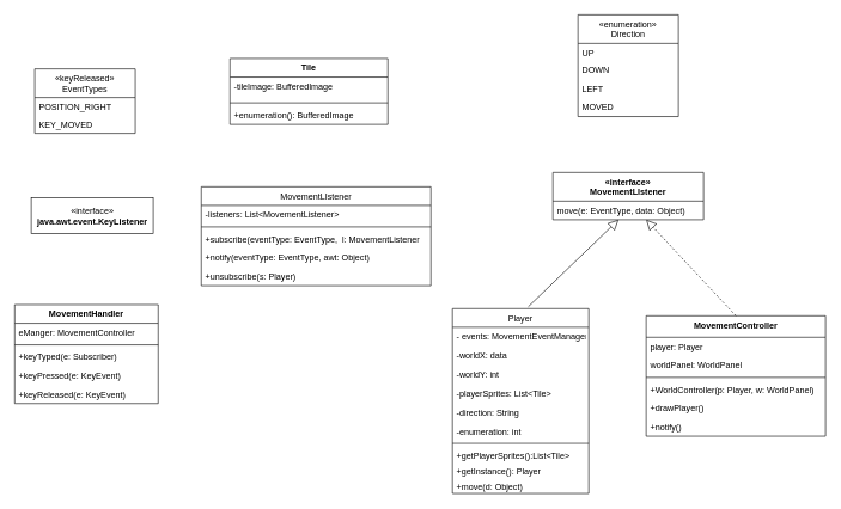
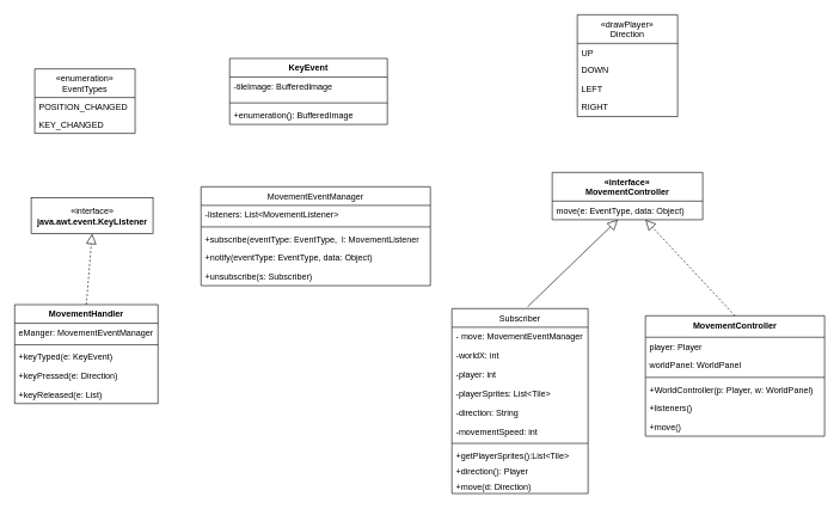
  <mxCell id="0" />
  <mxCell id="1" parent="0" />
- <mxCell id="2" value="Player" style="swimlane;fontStyle=0;childLayout=stackLayout;horizontal=1;startSize=26;fillColor=none;horizontalStack=0;resizeParent=1;resizeParentMax=0;resizeLast=0;collapsible=1;marginBottom=0;" parent="1" vertex="1"><mxGeometry x="630" y="430" width="190" height="258" as="geometry" /></mxCell>
- <mxCell id="3" value="- events: MovementEventManager" style="text;strokeColor=none;fillColor=none;align=left;verticalAlign=top;spacingLeft=4;spacingRight=4;overflow=hidden;rotatable=0;points=[[0,0.5],[1,0.5]];portConstraint=eastwest;" vertex="1" parent="2"><mxGeometry y="26" width="190" height="26" as="geometry" /></mxCell>
- <mxCell id="4" value="-worldX: data&#10;" style="text;strokeColor=none;fillColor=none;align=left;verticalAlign=top;spacingLeft=4;spacingRight=4;overflow=hidden;rotatable=0;points=[[0,0.5],[1,0.5]];portConstraint=eastwest;" parent="2" vertex="1"><mxGeometry y="52" width="190" height="26" as="geometry" /></mxCell>
- <mxCell id="5" value="-worldY: int" style="text;strokeColor=none;fillColor=none;align=left;verticalAlign=top;spacingLeft=4;spacingRight=4;overflow=hidden;rotatable=0;points=[[0,0.5],[1,0.5]];portConstraint=eastwest;" parent="2" vertex="1"><mxGeometry y="78" width="190" height="28" as="geometry" /></mxCell>
+ <mxCell id="2" value="Subscriber" style="swimlane;fontStyle=0;childLayout=stackLayout;horizontal=1;startSize=26;fillColor=none;horizontalStack=0;resizeParent=1;resizeParentMax=0;resizeLast=0;collapsible=1;marginBottom=0;" parent="1" vertex="1"><mxGeometry x="630" y="430" width="190" height="258" as="geometry" /></mxCell>
+ <mxCell id="3" value="- move: MovementEventManager" style="text;strokeColor=none;fillColor=none;align=left;verticalAlign=top;spacingLeft=4;spacingRight=4;overflow=hidden;rotatable=0;points=[[0,0.5],[1,0.5]];portConstraint=eastwest;" vertex="1" parent="2"><mxGeometry y="26" width="190" height="26" as="geometry" /></mxCell>
+ <mxCell id="4" value="-worldX: int&#10;" style="text;strokeColor=none;fillColor=none;align=left;verticalAlign=top;spacingLeft=4;spacingRight=4;overflow=hidden;rotatable=0;points=[[0,0.5],[1,0.5]];portConstraint=eastwest;" parent="2" vertex="1"><mxGeometry y="52" width="190" height="26" as="geometry" /></mxCell>
+ <mxCell id="5" value="-player: int" style="text;strokeColor=none;fillColor=none;align=left;verticalAlign=top;spacingLeft=4;spacingRight=4;overflow=hidden;rotatable=0;points=[[0,0.5],[1,0.5]];portConstraint=eastwest;" parent="2" vertex="1"><mxGeometry y="78" width="190" height="28" as="geometry" /></mxCell>
  <mxCell id="6" value="-playerSprites: List&lt;Tile&gt;" style="text;strokeColor=none;fillColor=none;align=left;verticalAlign=top;spacingLeft=4;spacingRight=4;overflow=hidden;rotatable=0;points=[[0,0.5],[1,0.5]];portConstraint=eastwest;" parent="2" vertex="1"><mxGeometry y="106" width="190" height="26" as="geometry" /></mxCell>
  <mxCell id="7" value="-direction: String" style="text;strokeColor=none;fillColor=none;align=left;verticalAlign=top;spacingLeft=4;spacingRight=4;overflow=hidden;rotatable=0;points=[[0,0.5],[1,0.5]];portConstraint=eastwest;" parent="2" vertex="1"><mxGeometry y="132" width="190" height="26" as="geometry" /></mxCell>
- <mxCell id="8" value="-enumeration: int" style="text;strokeColor=none;fillColor=none;align=left;verticalAlign=top;spacingLeft=4;spacingRight=4;overflow=hidden;rotatable=0;points=[[0,0.5],[1,0.5]];portConstraint=eastwest;" parent="2" vertex="1"><mxGeometry y="158" width="190" height="26" as="geometry" /></mxCell>
+ <mxCell id="8" value="-movementSpeed: int" style="text;strokeColor=none;fillColor=none;align=left;verticalAlign=top;spacingLeft=4;spacingRight=4;overflow=hidden;rotatable=0;points=[[0,0.5],[1,0.5]];portConstraint=eastwest;" parent="2" vertex="1"><mxGeometry y="158" width="190" height="26" as="geometry" /></mxCell>
  <mxCell id="9" value="" style="line;strokeWidth=1;fillColor=none;align=left;verticalAlign=middle;spacingTop=-1;spacingLeft=3;spacingRight=3;rotatable=0;labelPosition=right;points=[];portConstraint=eastwest;strokeColor=inherit;" parent="2" vertex="1"><mxGeometry y="184" width="190" height="8" as="geometry" /></mxCell>
  <mxCell id="10" value="+getPlayerSprites():List&lt;Tile&gt;&#10;" style="text;strokeColor=none;fillColor=none;align=left;verticalAlign=top;spacingLeft=4;spacingRight=4;overflow=hidden;rotatable=0;points=[[0,0.5],[1,0.5]];portConstraint=eastwest;" parent="2" vertex="1"><mxGeometry y="192" width="190" height="22" as="geometry" /></mxCell>
- <mxCell id="11" value="+getInstance(): Player" style="text;strokeColor=none;fillColor=none;align=left;verticalAlign=top;spacingLeft=4;spacingRight=4;overflow=hidden;rotatable=0;points=[[0,0.5],[1,0.5]];portConstraint=eastwest;" parent="2" vertex="1"><mxGeometry y="214" width="190" height="22" as="geometry" /></mxCell>
- <mxCell id="12" value="+move(d: Object)&#10;" style="text;strokeColor=none;fillColor=none;align=left;verticalAlign=top;spacingLeft=4;spacingRight=4;overflow=hidden;rotatable=0;points=[[0,0.5],[1,0.5]];portConstraint=eastwest;" parent="2" vertex="1"><mxGeometry y="236" width="190" height="22" as="geometry" /></mxCell>
- <mxCell id="13" value="Tile&#10;" style="swimlane;fontStyle=1;align=center;verticalAlign=top;childLayout=stackLayout;horizontal=1;startSize=26;horizontalStack=0;resizeParent=1;resizeParentMax=0;resizeLast=0;collapsible=1;marginBottom=0;" parent="1" vertex="1"><mxGeometry x="320" y="81" width="220" height="92" as="geometry" /></mxCell>
+ <mxCell id="11" value="+direction(): Player" style="text;strokeColor=none;fillColor=none;align=left;verticalAlign=top;spacingLeft=4;spacingRight=4;overflow=hidden;rotatable=0;points=[[0,0.5],[1,0.5]];portConstraint=eastwest;" parent="2" vertex="1"><mxGeometry y="214" width="190" height="22" as="geometry" /></mxCell>
+ <mxCell id="12" value="+move(d: Direction)&#10;" style="text;strokeColor=none;fillColor=none;align=left;verticalAlign=top;spacingLeft=4;spacingRight=4;overflow=hidden;rotatable=0;points=[[0,0.5],[1,0.5]];portConstraint=eastwest;" parent="2" vertex="1"><mxGeometry y="236" width="190" height="22" as="geometry" /></mxCell>
+ <mxCell id="13" value="KeyEvent&#10;" style="swimlane;fontStyle=1;align=center;verticalAlign=top;childLayout=stackLayout;horizontal=1;startSize=26;horizontalStack=0;resizeParent=1;resizeParentMax=0;resizeLast=0;collapsible=1;marginBottom=0;" parent="1" vertex="1"><mxGeometry x="320" y="81" width="220" height="92" as="geometry" /></mxCell>
  <mxCell id="14" value="-tileImage: BufferedImage&#10;" style="text;strokeColor=none;fillColor=none;align=left;verticalAlign=top;spacingLeft=4;spacingRight=4;overflow=hidden;rotatable=0;points=[[0,0.5],[1,0.5]];portConstraint=eastwest;" parent="13" vertex="1"><mxGeometry y="26" width="220" height="32" as="geometry" /></mxCell>
  <mxCell id="15" value="" style="line;strokeWidth=1;fillColor=none;align=left;verticalAlign=middle;spacingTop=-1;spacingLeft=3;spacingRight=3;rotatable=0;labelPosition=right;points=[];portConstraint=eastwest;strokeColor=inherit;" parent="13" vertex="1"><mxGeometry y="58" width="220" height="8" as="geometry" /></mxCell>
  <mxCell id="16" value="+enumeration(): BufferedImage" style="text;strokeColor=none;fillColor=none;align=left;verticalAlign=top;spacingLeft=4;spacingRight=4;overflow=hidden;rotatable=0;points=[[0,0.5],[1,0.5]];portConstraint=eastwest;" parent="13" vertex="1"><mxGeometry y="66" width="220" height="26" as="geometry" /></mxCell>
  <mxCell id="17" value="«interface»&lt;br&gt;&lt;b&gt;java.awt.event.KeyListener&lt;br&gt;&lt;/b&gt;" style="html=1;" parent="1" vertex="1"><mxGeometry x="43" y="275.5" width="170" height="50" as="geometry" /></mxCell>
- <mxCell id="19" value="«enumeration»&#10;Direction" style="swimlane;fontStyle=0;childLayout=stackLayout;horizontal=1;startSize=40;fillColor=none;horizontalStack=0;resizeParent=1;resizeParentMax=0;resizeLast=0;collapsible=1;marginBottom=0;" parent="1" vertex="1"><mxGeometry x="805" y="20" width="140" height="142" as="geometry"><mxRectangle x="660" y="50" width="120" height="40" as="alternateBounds" /></mxGeometry></mxCell>
+ <mxCell id="18" value="" style="endArrow=block;dashed=1;endFill=0;endSize=12;html=1;rounded=0;exitX=0.5;exitY=0;exitDx=0;exitDy=0;entryX=0.5;entryY=1;entryDx=0;entryDy=0;" parent="1" source="24" target="17" edge="1"><mxGeometry width="160" relative="1" as="geometry"><mxPoint x="-185.8" y="359.044" as="sourcePoint" /><mxPoint x="9" y="410.5" as="targetPoint" /></mxGeometry></mxCell>
+ <mxCell id="19" value="«drawPlayer»&#10;Direction" style="swimlane;fontStyle=0;childLayout=stackLayout;horizontal=1;startSize=40;fillColor=none;horizontalStack=0;resizeParent=1;resizeParentMax=0;resizeLast=0;collapsible=1;marginBottom=0;" parent="1" vertex="1"><mxGeometry x="805" y="20" width="140" height="142" as="geometry"><mxRectangle x="660" y="50" width="120" height="40" as="alternateBounds" /></mxGeometry></mxCell>
  <mxCell id="20" value="UP" style="text;strokeColor=none;fillColor=none;align=left;verticalAlign=top;spacingLeft=4;spacingRight=4;overflow=hidden;rotatable=0;points=[[0,0.5],[1,0.5]];portConstraint=eastwest;" parent="19" vertex="1"><mxGeometry y="40" width="140" height="24" as="geometry" /></mxCell>
  <mxCell id="21" value="DOWN" style="text;strokeColor=none;fillColor=none;align=left;verticalAlign=top;spacingLeft=4;spacingRight=4;overflow=hidden;rotatable=0;points=[[0,0.5],[1,0.5]];portConstraint=eastwest;" parent="19" vertex="1"><mxGeometry y="64" width="140" height="26" as="geometry" /></mxCell>
  <mxCell id="22" value="LEFT" style="text;strokeColor=none;fillColor=none;align=left;verticalAlign=top;spacingLeft=4;spacingRight=4;overflow=hidden;rotatable=0;points=[[0,0.5],[1,0.5]];portConstraint=eastwest;" parent="19" vertex="1"><mxGeometry y="90" width="140" height="26" as="geometry" /></mxCell>
- <mxCell id="23" value="MOVED" style="text;strokeColor=none;fillColor=none;align=left;verticalAlign=top;spacingLeft=4;spacingRight=4;overflow=hidden;rotatable=0;points=[[0,0.5],[1,0.5]];portConstraint=eastwest;" parent="19" vertex="1"><mxGeometry y="116" width="140" height="26" as="geometry" /></mxCell>
+ <mxCell id="23" value="RIGHT" style="text;strokeColor=none;fillColor=none;align=left;verticalAlign=top;spacingLeft=4;spacingRight=4;overflow=hidden;rotatable=0;points=[[0,0.5],[1,0.5]];portConstraint=eastwest;" parent="19" vertex="1"><mxGeometry y="116" width="140" height="26" as="geometry" /></mxCell>
  <mxCell id="24" value="MovementHandler" style="swimlane;fontStyle=1;align=center;verticalAlign=top;childLayout=stackLayout;horizontal=1;startSize=26;horizontalStack=0;resizeParent=1;resizeParentMax=0;resizeLast=0;collapsible=1;marginBottom=0;" parent="1" vertex="1"><mxGeometry x="20" y="424.5" width="200" height="138" as="geometry" /></mxCell>
- <mxCell id="25" value="eManger: MovementController" style="text;strokeColor=none;fillColor=none;align=left;verticalAlign=top;spacingLeft=4;spacingRight=4;overflow=hidden;rotatable=0;points=[[0,0.5],[1,0.5]];portConstraint=eastwest;" vertex="1" parent="24"><mxGeometry y="26" width="200" height="26" as="geometry" /></mxCell>
+ <mxCell id="25" value="eManger: MovementEventManager" style="text;strokeColor=none;fillColor=none;align=left;verticalAlign=top;spacingLeft=4;spacingRight=4;overflow=hidden;rotatable=0;points=[[0,0.5],[1,0.5]];portConstraint=eastwest;" vertex="1" parent="24"><mxGeometry y="26" width="200" height="26" as="geometry" /></mxCell>
  <mxCell id="26" value="" style="line;strokeWidth=1;fillColor=none;align=left;verticalAlign=middle;spacingTop=-1;spacingLeft=3;spacingRight=3;rotatable=0;labelPosition=right;points=[];portConstraint=eastwest;strokeColor=inherit;" parent="24" vertex="1"><mxGeometry y="52" width="200" height="8" as="geometry" /></mxCell>
- <mxCell id="27" value="+keyTyped(e: Subscriber)" style="text;strokeColor=none;fillColor=none;align=left;verticalAlign=top;spacingLeft=4;spacingRight=4;overflow=hidden;rotatable=0;points=[[0,0.5],[1,0.5]];portConstraint=eastwest;" parent="24" vertex="1"><mxGeometry y="60" width="200" height="26" as="geometry" /></mxCell>
- <mxCell id="28" value="+keyPressed(e: KeyEvent)" style="text;strokeColor=none;fillColor=none;align=left;verticalAlign=top;spacingLeft=4;spacingRight=4;overflow=hidden;rotatable=0;points=[[0,0.5],[1,0.5]];portConstraint=eastwest;" parent="24" vertex="1"><mxGeometry y="86" width="200" height="26" as="geometry" /></mxCell>
- <mxCell id="29" value="+keyReleased(e: KeyEvent)" style="text;strokeColor=none;fillColor=none;align=left;verticalAlign=top;spacingLeft=4;spacingRight=4;overflow=hidden;rotatable=0;points=[[0,0.5],[1,0.5]];portConstraint=eastwest;" parent="24" vertex="1"><mxGeometry y="112" width="200" height="26" as="geometry" /></mxCell>
+ <mxCell id="27" value="+keyTyped(e: KeyEvent)" style="text;strokeColor=none;fillColor=none;align=left;verticalAlign=top;spacingLeft=4;spacingRight=4;overflow=hidden;rotatable=0;points=[[0,0.5],[1,0.5]];portConstraint=eastwest;" parent="24" vertex="1"><mxGeometry y="60" width="200" height="26" as="geometry" /></mxCell>
+ <mxCell id="28" value="+keyPressed(e: Direction)" style="text;strokeColor=none;fillColor=none;align=left;verticalAlign=top;spacingLeft=4;spacingRight=4;overflow=hidden;rotatable=0;points=[[0,0.5],[1,0.5]];portConstraint=eastwest;" parent="24" vertex="1"><mxGeometry y="86" width="200" height="26" as="geometry" /></mxCell>
+ <mxCell id="29" value="+keyReleased(e: List)" style="text;strokeColor=none;fillColor=none;align=left;verticalAlign=top;spacingLeft=4;spacingRight=4;overflow=hidden;rotatable=0;points=[[0,0.5],[1,0.5]];portConstraint=eastwest;" parent="24" vertex="1"><mxGeometry y="112" width="200" height="26" as="geometry" /></mxCell>
  <mxCell id="30" value="MovementController" style="swimlane;fontStyle=1;align=center;verticalAlign=top;childLayout=stackLayout;horizontal=1;startSize=30;horizontalStack=0;resizeParent=1;resizeParentMax=0;resizeLast=0;collapsible=1;marginBottom=0;" parent="1" vertex="1"><mxGeometry x="900" y="440" width="250" height="168" as="geometry" /></mxCell>
  <mxCell id="31" value="player: Player" style="text;strokeColor=none;fillColor=none;align=left;verticalAlign=top;spacingLeft=4;spacingRight=4;overflow=hidden;rotatable=0;points=[[0,0.5],[1,0.5]];portConstraint=eastwest;" parent="30" vertex="1"><mxGeometry y="30" width="250" height="26" as="geometry" /></mxCell>
  <mxCell id="32" value="worldPanel: WorldPanel" style="text;strokeColor=none;fillColor=none;align=left;verticalAlign=top;spacingLeft=4;spacingRight=4;overflow=hidden;rotatable=0;points=[[0,0.5],[1,0.5]];portConstraint=eastwest;" parent="30" vertex="1"><mxGeometry y="56" width="250" height="26" as="geometry" /></mxCell>
  <mxCell id="33" value="" style="line;strokeWidth=1;fillColor=none;align=left;verticalAlign=middle;spacingTop=-1;spacingLeft=3;spacingRight=3;rotatable=0;labelPosition=right;points=[];portConstraint=eastwest;strokeColor=inherit;" parent="30" vertex="1"><mxGeometry y="82" width="250" height="8" as="geometry" /></mxCell>
  <mxCell id="34" value="+WorldController(p: Player, w: WorldPanel)&#10;" style="text;strokeColor=none;fillColor=none;align=left;verticalAlign=top;spacingLeft=4;spacingRight=4;overflow=hidden;rotatable=0;points=[[0,0.5],[1,0.5]];portConstraint=eastwest;" parent="30" vertex="1"><mxGeometry y="90" width="250" height="26" as="geometry" /></mxCell>
- <mxCell id="35" value="+drawPlayer()&#10;" style="text;strokeColor=none;fillColor=none;align=left;verticalAlign=top;spacingLeft=4;spacingRight=4;overflow=hidden;rotatable=0;points=[[0,0.5],[1,0.5]];portConstraint=eastwest;" parent="30" vertex="1"><mxGeometry y="116" width="250" height="26" as="geometry" /></mxCell>
- <mxCell id="36" value="+notify()" style="text;strokeColor=none;fillColor=none;align=left;verticalAlign=top;spacingLeft=4;spacingRight=4;overflow=hidden;rotatable=0;points=[[0,0.5],[1,0.5]];portConstraint=eastwest;" parent="30" vertex="1"><mxGeometry y="142" width="250" height="26" as="geometry" /></mxCell>
- <mxCell id="37" value="MovementLIstener" style="swimlane;fontStyle=0;childLayout=stackLayout;horizontal=1;startSize=26;fillColor=none;horizontalStack=0;resizeParent=1;resizeParentMax=0;resizeLast=0;collapsible=1;marginBottom=0;" vertex="1" parent="1"><mxGeometry x="280" y="260" width="320" height="138" as="geometry" /></mxCell>
+ <mxCell id="35" value="+listeners()&#10;" style="text;strokeColor=none;fillColor=none;align=left;verticalAlign=top;spacingLeft=4;spacingRight=4;overflow=hidden;rotatable=0;points=[[0,0.5],[1,0.5]];portConstraint=eastwest;" parent="30" vertex="1"><mxGeometry y="116" width="250" height="26" as="geometry" /></mxCell>
+ <mxCell id="36" value="+move()" style="text;strokeColor=none;fillColor=none;align=left;verticalAlign=top;spacingLeft=4;spacingRight=4;overflow=hidden;rotatable=0;points=[[0,0.5],[1,0.5]];portConstraint=eastwest;" parent="30" vertex="1"><mxGeometry y="142" width="250" height="26" as="geometry" /></mxCell>
+ <mxCell id="37" value="MovementEventManager" style="swimlane;fontStyle=0;childLayout=stackLayout;horizontal=1;startSize=26;fillColor=none;horizontalStack=0;resizeParent=1;resizeParentMax=0;resizeLast=0;collapsible=1;marginBottom=0;" vertex="1" parent="1"><mxGeometry x="280" y="260" width="320" height="138" as="geometry" /></mxCell>
  <mxCell id="38" value="-listeners: List&lt;MovementListener&gt;" style="text;strokeColor=none;fillColor=none;align=left;verticalAlign=top;spacingLeft=4;spacingRight=4;overflow=hidden;rotatable=0;points=[[0,0.5],[1,0.5]];portConstraint=eastwest;" vertex="1" parent="37"><mxGeometry y="26" width="320" height="26" as="geometry" /></mxCell>
  <mxCell id="39" value="" style="line;strokeWidth=1;fillColor=none;align=left;verticalAlign=middle;spacingTop=-1;spacingLeft=3;spacingRight=3;rotatable=0;labelPosition=right;points=[];portConstraint=eastwest;strokeColor=inherit;" vertex="1" parent="37"><mxGeometry y="52" width="320" height="8" as="geometry" /></mxCell>
  <mxCell id="40" value="+subscribe(eventType: EventType,  l: MovementListener" style="text;strokeColor=none;fillColor=none;align=left;verticalAlign=top;spacingLeft=4;spacingRight=4;overflow=hidden;rotatable=0;points=[[0,0.5],[1,0.5]];portConstraint=eastwest;" vertex="1" parent="37"><mxGeometry y="60" width="320" height="26" as="geometry" /></mxCell>
- <mxCell id="41" value="+notify(eventType: EventType, awt: Object)" style="text;strokeColor=none;fillColor=none;align=left;verticalAlign=top;spacingLeft=4;spacingRight=4;overflow=hidden;rotatable=0;points=[[0,0.5],[1,0.5]];portConstraint=eastwest;" vertex="1" parent="37"><mxGeometry y="86" width="320" height="26" as="geometry" /></mxCell>
- <mxCell id="42" value="+unsubscribe(s: Player)" style="text;strokeColor=none;fillColor=none;align=left;verticalAlign=top;spacingLeft=4;spacingRight=4;overflow=hidden;rotatable=0;points=[[0,0.5],[1,0.5]];portConstraint=eastwest;" vertex="1" parent="37"><mxGeometry y="112" width="320" height="26" as="geometry" /></mxCell>
- <mxCell id="43" value="«keyReleased»&#10;EventTypes" style="swimlane;fontStyle=0;childLayout=stackLayout;horizontal=1;startSize=40;fillColor=none;horizontalStack=0;resizeParent=1;resizeParentMax=0;resizeLast=0;collapsible=1;marginBottom=0;" vertex="1" parent="1"><mxGeometry x="48" y="95.5" width="140" height="90" as="geometry"><mxRectangle x="660" y="50" width="120" height="40" as="alternateBounds" /></mxGeometry></mxCell>
- <mxCell id="44" value="POSITION_RIGHT" style="text;strokeColor=none;fillColor=none;align=left;verticalAlign=top;spacingLeft=4;spacingRight=4;overflow=hidden;rotatable=0;points=[[0,0.5],[1,0.5]];portConstraint=eastwest;" vertex="1" parent="43"><mxGeometry y="40" width="140" height="24" as="geometry" /></mxCell>
- <mxCell id="45" value="KEY_MOVED" style="text;strokeColor=none;fillColor=none;align=left;verticalAlign=top;spacingLeft=4;spacingRight=4;overflow=hidden;rotatable=0;points=[[0,0.5],[1,0.5]];portConstraint=eastwest;" vertex="1" parent="43"><mxGeometry y="64" width="140" height="26" as="geometry" /></mxCell>
- <mxCell id="46" value="«interface»&#10;MovementLIstener" style="swimlane;fontStyle=1;align=center;verticalAlign=top;childLayout=stackLayout;horizontal=1;startSize=40;horizontalStack=0;resizeParent=1;resizeParentMax=0;resizeLast=0;collapsible=1;marginBottom=0;" vertex="1" parent="1"><mxGeometry x="770" y="240" width="210" height="66" as="geometry" /></mxCell>
+ <mxCell id="41" value="+notify(eventType: EventType, data: Object)" style="text;strokeColor=none;fillColor=none;align=left;verticalAlign=top;spacingLeft=4;spacingRight=4;overflow=hidden;rotatable=0;points=[[0,0.5],[1,0.5]];portConstraint=eastwest;" vertex="1" parent="37"><mxGeometry y="86" width="320" height="26" as="geometry" /></mxCell>
+ <mxCell id="42" value="+unsubscribe(s: Subscriber)" style="text;strokeColor=none;fillColor=none;align=left;verticalAlign=top;spacingLeft=4;spacingRight=4;overflow=hidden;rotatable=0;points=[[0,0.5],[1,0.5]];portConstraint=eastwest;" vertex="1" parent="37"><mxGeometry y="112" width="320" height="26" as="geometry" /></mxCell>
+ <mxCell id="43" value="«enumeration»&#10;EventTypes" style="swimlane;fontStyle=0;childLayout=stackLayout;horizontal=1;startSize=40;fillColor=none;horizontalStack=0;resizeParent=1;resizeParentMax=0;resizeLast=0;collapsible=1;marginBottom=0;" vertex="1" parent="1"><mxGeometry x="48" y="95.5" width="140" height="90" as="geometry"><mxRectangle x="660" y="50" width="120" height="40" as="alternateBounds" /></mxGeometry></mxCell>
+ <mxCell id="44" value="POSITION_CHANGED" style="text;strokeColor=none;fillColor=none;align=left;verticalAlign=top;spacingLeft=4;spacingRight=4;overflow=hidden;rotatable=0;points=[[0,0.5],[1,0.5]];portConstraint=eastwest;" vertex="1" parent="43"><mxGeometry y="40" width="140" height="24" as="geometry" /></mxCell>
+ <mxCell id="45" value="KEY_CHANGED" style="text;strokeColor=none;fillColor=none;align=left;verticalAlign=top;spacingLeft=4;spacingRight=4;overflow=hidden;rotatable=0;points=[[0,0.5],[1,0.5]];portConstraint=eastwest;" vertex="1" parent="43"><mxGeometry y="64" width="140" height="26" as="geometry" /></mxCell>
+ <mxCell id="46" value="«interface»&#10;MovementController" style="swimlane;fontStyle=1;align=center;verticalAlign=top;childLayout=stackLayout;horizontal=1;startSize=40;horizontalStack=0;resizeParent=1;resizeParentMax=0;resizeLast=0;collapsible=1;marginBottom=0;" vertex="1" parent="1"><mxGeometry x="770" y="240" width="210" height="66" as="geometry" /></mxCell>
  <mxCell id="47" value="move(e: EventType, data: Object)" style="text;strokeColor=none;fillColor=none;align=left;verticalAlign=top;spacingLeft=4;spacingRight=4;overflow=hidden;rotatable=0;points=[[0,0.5],[1,0.5]];portConstraint=eastwest;" vertex="1" parent="46"><mxGeometry y="40" width="210" height="26" as="geometry" /></mxCell>
  <mxCell id="48" value="" style="endArrow=block;dashed=0;endFill=0;endSize=12;html=1;rounded=0;exitX=0.556;exitY=-0.01;exitDx=0;exitDy=0;exitPerimeter=0;" edge="1" parent="1" source="2" target="47"><mxGeometry width="160" relative="1" as="geometry"><mxPoint x="790" y="210" as="sourcePoint" /><mxPoint x="854.16" y="286.696" as="targetPoint" /></mxGeometry></mxCell>
  <mxCell id="49" value="" style="endArrow=block;dashed=1;endFill=0;endSize=12;html=1;rounded=0;entryX=0.526;entryY=0.837;entryDx=0;entryDy=0;entryPerimeter=0;exitX=0.5;exitY=0;exitDx=0;exitDy=0;" edge="1" parent="1" source="30"><mxGeometry width="160" relative="1" as="geometry"><mxPoint x="995.84" y="418" as="sourcePoint" /><mxPoint x="900" y="305.996" as="targetPoint" /></mxGeometry></mxCell>
